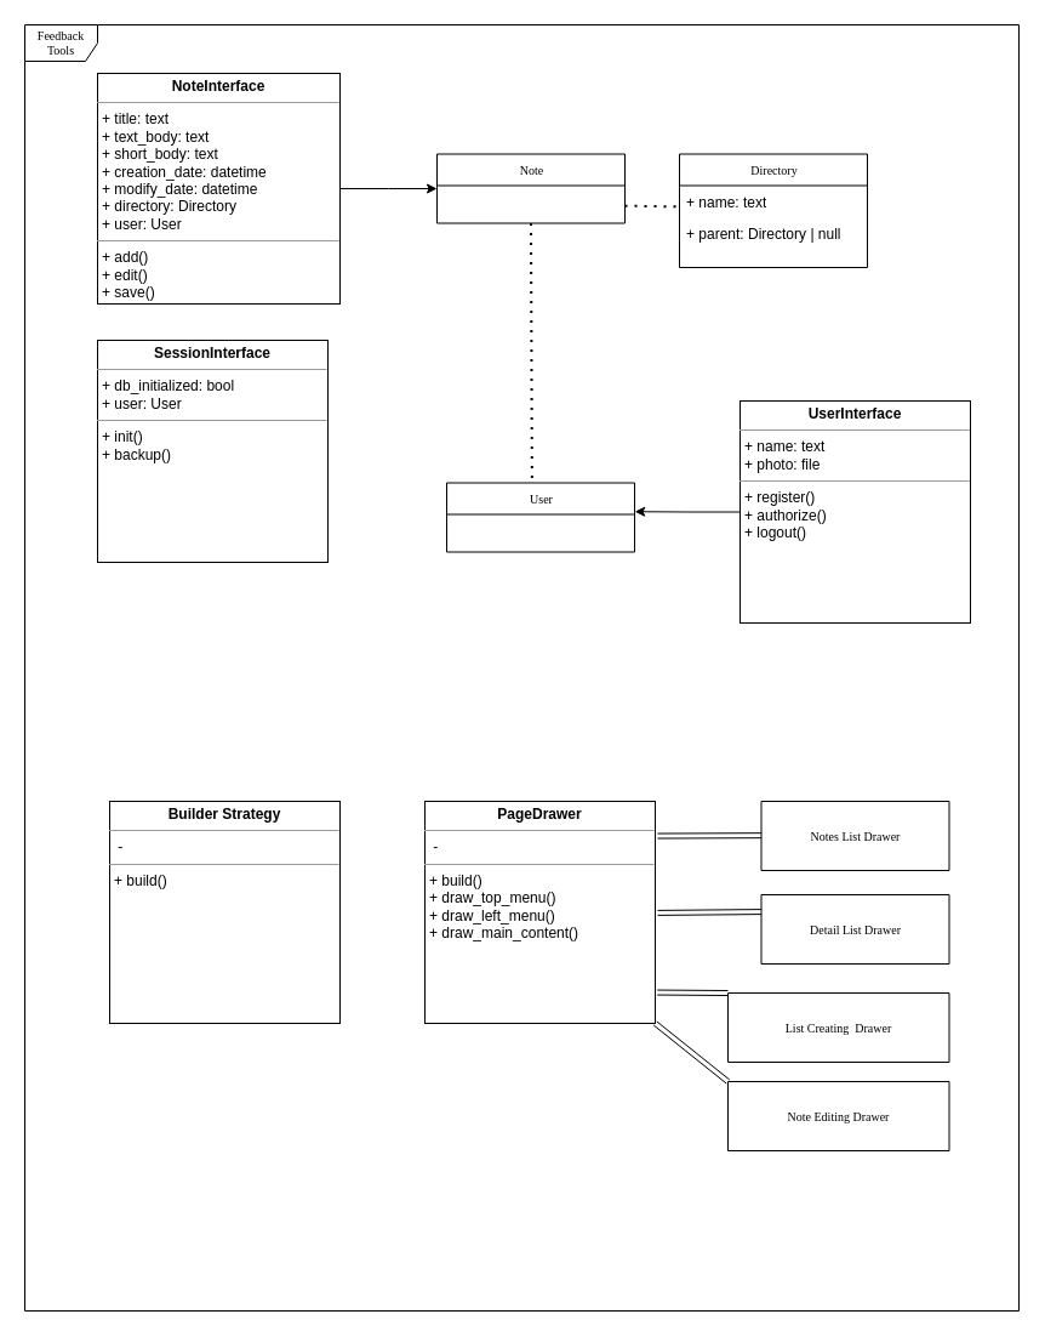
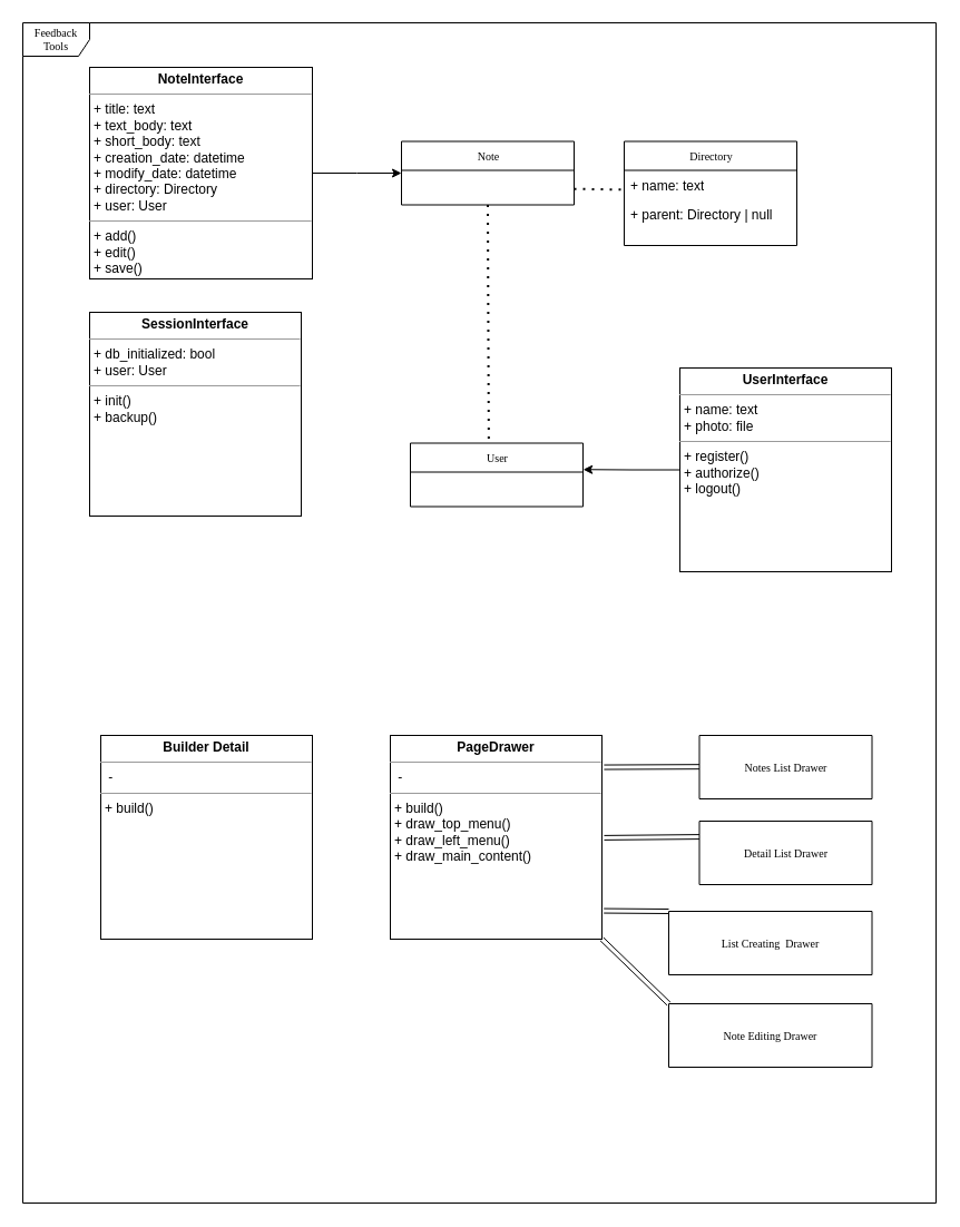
  <mxCell id="0" />
  <mxCell id="1" parent="0" />
  <mxCell id="2" value="Feedback Tools" style="shape=umlFrame;whiteSpace=wrap;html=1;rounded=0;shadow=0;comic=0;labelBackgroundColor=none;strokeWidth=1;fontFamily=Verdana;fontSize=10;align=center;" parent="1" vertex="1"><mxGeometry y="20" width="820" height="1060" as="geometry" x="20" /></mxCell>
  <mxCell id="3" value="Note" style="swimlane;html=1;fontStyle=0;childLayout=stackLayout;horizontal=1;startSize=26;fillColor=none;horizontalStack=0;resizeParent=1;resizeLast=0;collapsible=1;marginBottom=0;swimlaneFillColor=#ffffff;rounded=0;shadow=0;comic=0;labelBackgroundColor=none;strokeWidth=1;fontFamily=Verdana;fontSize=10;align=center;" parent="1" vertex="1"><mxGeometry x="360" y="126.5" width="155" height="57" as="geometry"><mxRectangle x="335" y="77" width="70" height="30" as="alternateBounds" /></mxGeometry></mxCell>
  <mxCell id="4" style="edgeStyle=orthogonalEdgeStyle;rounded=0;orthogonalLoop=1;jettySize=auto;html=1;" edge="1" parent="1" source="5"><mxGeometry relative="1" as="geometry"><mxPoint x="360" y="155" as="targetPoint" /></mxGeometry></mxCell>
  <mxCell id="5" value="&lt;p style=&quot;margin:0px;margin-top:4px;text-align:center;&quot;&gt;&lt;b&gt;NoteInterface&lt;/b&gt;&lt;br&gt;&lt;/p&gt;&lt;hr size=&quot;1&quot;&gt;&lt;p style=&quot;margin:0px;margin-left:4px;&quot;&gt;+ title: text&lt;br&gt;+ text_body: text&lt;br&gt;+ short_body: text&lt;br&gt;&lt;/p&gt;&lt;p style=&quot;margin:0px;margin-left:4px;&quot;&gt;+ creation_date: datetime&lt;br&gt;&lt;/p&gt;&lt;p style=&quot;margin:0px;margin-left:4px;&quot;&gt;+ modify_date: datetime&lt;/p&gt;&lt;p style=&quot;margin:0px;margin-left:4px;&quot;&gt;+ directory: Directory&lt;br&gt;&lt;/p&gt;&lt;p style=&quot;margin:0px;margin-left:4px;&quot;&gt;+ user: User&lt;br&gt;&lt;/p&gt;&lt;hr size=&quot;1&quot;&gt;&lt;p style=&quot;margin:0px;margin-left:4px;&quot;&gt;+ add()&lt;br&gt;+ edit()&lt;br&gt;&lt;/p&gt;&lt;p style=&quot;margin:0px;margin-left:4px;&quot;&gt;+ save()&lt;/p&gt;&lt;p style=&quot;margin:0px;margin-left:4px;&quot;&gt;+ get()&lt;br&gt;&lt;/p&gt;" style="verticalAlign=top;align=left;overflow=fill;fontSize=12;fontFamily=Helvetica;html=1;rounded=0;shadow=0;comic=0;labelBackgroundColor=none;strokeWidth=1" parent="1" vertex="1"><mxGeometry x="80" y="60" width="200" height="190" as="geometry" /></mxCell>
  <mxCell id="6" value="&lt;p style=&quot;margin:0px;margin-top:4px;text-align:center;&quot;&gt;&lt;b&gt;SessionInterface&lt;/b&gt;&lt;br&gt;&lt;/p&gt;&lt;hr size=&quot;1&quot;&gt;&lt;p style=&quot;margin:0px;margin-left:4px;&quot;&gt;+ db_initialized: bool&lt;br&gt;+ user: User&lt;br&gt;&lt;/p&gt;&lt;hr size=&quot;1&quot;&gt;&lt;p style=&quot;margin:0px;margin-left:4px;&quot;&gt;+ init()&lt;br&gt;&lt;/p&gt;&lt;p style=&quot;margin:0px;margin-left:4px;&quot;&gt;+ backup()&lt;br&gt;&lt;/p&gt;" style="verticalAlign=top;align=left;overflow=fill;fontSize=12;fontFamily=Helvetica;html=1;rounded=0;shadow=0;comic=0;labelBackgroundColor=none;strokeWidth=1" vertex="1" parent="1"><mxGeometry x="80" y="280" width="190" height="183" as="geometry" /></mxCell>
  <mxCell id="7" value="" style="endArrow=none;dashed=1;html=1;dashPattern=1 3;strokeWidth=2;rounded=0;entryX=0.454;entryY=-0.001;entryDx=0;entryDy=0;entryPerimeter=0;exitX=0.5;exitY=1;exitDx=0;exitDy=0;" edge="1" parent="1" source="3" target="9"><mxGeometry width="50" height="50" relative="1" as="geometry"><mxPoint x="150" y="177" as="sourcePoint" /><mxPoint x="365.95" y="406.398" as="targetPoint" /></mxGeometry></mxCell>
  <mxCell id="8" value="&lt;p style=&quot;margin:0px;margin-top:4px;text-align:center;&quot;&gt;&lt;b&gt;UserInterface&lt;/b&gt;&lt;br&gt;&lt;/p&gt;&lt;hr size=&quot;1&quot;&gt;&lt;p style=&quot;margin:0px;margin-left:4px;&quot;&gt;+ name: text&lt;br&gt;+ photo: file&lt;br&gt;&lt;/p&gt;&lt;hr size=&quot;1&quot;&gt;&lt;p style=&quot;margin:0px;margin-left:4px;&quot;&gt;+ register()&lt;br&gt;+ authorize()&lt;/p&gt;&lt;p style=&quot;margin:0px;margin-left:4px;&quot;&gt;+ logout()&lt;br&gt;&lt;/p&gt;" style="verticalAlign=top;align=left;overflow=fill;fontSize=12;fontFamily=Helvetica;html=1;rounded=0;shadow=0;comic=0;labelBackgroundColor=none;strokeWidth=1" vertex="1" parent="1"><mxGeometry x="610" y="330" width="190" height="183" as="geometry" /></mxCell>
  <mxCell id="9" value="User" style="swimlane;html=1;fontStyle=0;childLayout=stackLayout;horizontal=1;startSize=26;fillColor=none;horizontalStack=0;resizeParent=1;resizeLast=0;collapsible=1;marginBottom=0;swimlaneFillColor=#ffffff;rounded=0;shadow=0;comic=0;labelBackgroundColor=none;strokeWidth=1;fontFamily=Verdana;fontSize=10;align=center;" vertex="1" parent="1"><mxGeometry x="368" y="397.5" width="155" height="57" as="geometry"><mxRectangle x="335" y="77" width="70" height="30" as="alternateBounds" /></mxGeometry></mxCell>
  <mxCell id="10" style="edgeStyle=orthogonalEdgeStyle;rounded=0;orthogonalLoop=1;jettySize=auto;html=1;entryX=1.001;entryY=0.416;entryDx=0;entryDy=0;entryPerimeter=0;" edge="1" parent="1" source="8" target="9"><mxGeometry relative="1" as="geometry" /></mxCell>
  <mxCell id="11" value="Directory" style="swimlane;html=1;fontStyle=0;childLayout=stackLayout;horizontal=1;startSize=26;fillColor=none;horizontalStack=0;resizeParent=1;resizeLast=0;collapsible=1;marginBottom=0;swimlaneFillColor=#ffffff;rounded=0;shadow=0;comic=0;labelBackgroundColor=none;strokeWidth=1;fontFamily=Verdana;fontSize=10;align=center;" vertex="1" parent="1"><mxGeometry x="560" y="126.5" width="155" height="93.5" as="geometry"><mxRectangle x="335" y="77" width="70" height="30" as="alternateBounds" /></mxGeometry></mxCell>
  <mxCell id="12" value="+ name: text" style="text;html=1;strokeColor=none;fillColor=none;align=left;verticalAlign=top;spacingLeft=4;spacingRight=4;whiteSpace=wrap;overflow=hidden;rotatable=0;points=[[0,0.5],[1,0.5]];portConstraint=eastwest;" vertex="1" parent="11"><mxGeometry y="26" width="155" height="26" as="geometry" /></mxCell>
  <mxCell id="13" value="+ parent: Directory | null" style="text;html=1;strokeColor=none;fillColor=none;align=left;verticalAlign=top;spacingLeft=4;spacingRight=4;whiteSpace=wrap;overflow=hidden;rotatable=0;points=[[0,0.5],[1,0.5]];portConstraint=eastwest;" vertex="1" parent="11"><mxGeometry y="52" width="155" height="26" as="geometry" /></mxCell>
  <mxCell id="14" value="" style="endArrow=none;dashed=1;html=1;dashPattern=1 3;strokeWidth=2;rounded=0;exitX=1;exitY=0.75;exitDx=0;exitDy=0;entryX=0.005;entryY=0.666;entryDx=0;entryDy=0;entryPerimeter=0;" edge="1" parent="1" source="3" target="12"><mxGeometry width="50" height="50" relative="1" as="geometry"><mxPoint x="620" y="180" as="sourcePoint" /><mxPoint x="670" y="130" as="targetPoint" /></mxGeometry></mxCell>
- <mxCell id="15" value="&lt;p style=&quot;margin:0px;margin-top:4px;text-align:center;&quot;&gt;&lt;b&gt;Builder Strategy&lt;/b&gt;&lt;br&gt;&lt;/p&gt;&lt;hr size=&quot;1&quot;&gt;&lt;p style=&quot;margin:0px;margin-left:4px;&quot;&gt;&amp;nbsp;-&lt;br&gt;&lt;/p&gt;&lt;hr size=&quot;1&quot;&gt;&lt;p style=&quot;margin:0px;margin-left:4px;&quot;&gt;+ build()&lt;br&gt;&lt;/p&gt;" style="verticalAlign=top;align=left;overflow=fill;fontSize=12;fontFamily=Helvetica;html=1;rounded=0;shadow=0;comic=0;labelBackgroundColor=none;strokeWidth=1" vertex="1" parent="1"><mxGeometry x="90" y="660" width="190" height="183" as="geometry" /></mxCell>
+ <mxCell id="15" value="&lt;p style=&quot;margin:0px;margin-top:4px;text-align:center;&quot;&gt;&lt;b&gt;Builder Detail&lt;/b&gt;&lt;br&gt;&lt;/p&gt;&lt;hr size=&quot;1&quot;&gt;&lt;p style=&quot;margin:0px;margin-left:4px;&quot;&gt;&amp;nbsp;-&lt;br&gt;&lt;/p&gt;&lt;hr size=&quot;1&quot;&gt;&lt;p style=&quot;margin:0px;margin-left:4px;&quot;&gt;+ build()&lt;br&gt;&lt;/p&gt;" style="verticalAlign=top;align=left;overflow=fill;fontSize=12;fontFamily=Helvetica;html=1;rounded=0;shadow=0;comic=0;labelBackgroundColor=none;strokeWidth=1" vertex="1" parent="1"><mxGeometry x="90" y="660" width="190" height="183" as="geometry" /></mxCell>
  <mxCell id="16" value="Notes List Drawer" style="swimlane;html=1;fontStyle=0;childLayout=stackLayout;horizontal=1;startSize=57;fillColor=none;horizontalStack=0;resizeParent=1;resizeLast=0;collapsible=1;marginBottom=0;swimlaneFillColor=#ffffff;rounded=0;shadow=0;comic=0;labelBackgroundColor=none;strokeWidth=1;fontFamily=Verdana;fontSize=10;align=center;" vertex="1" parent="1"><mxGeometry x="627.5" y="660" width="155" height="57" as="geometry"><mxRectangle x="335" y="77" width="70" height="30" as="alternateBounds" /></mxGeometry></mxCell>
  <mxCell id="17" value="&lt;p style=&quot;margin:0px;margin-top:4px;text-align:center;&quot;&gt;&lt;b&gt;PageDrawer&lt;/b&gt;&lt;br&gt;&lt;/p&gt;&lt;hr size=&quot;1&quot;&gt;&lt;p style=&quot;margin:0px;margin-left:4px;&quot;&gt;&amp;nbsp;-&lt;br&gt;&lt;/p&gt;&lt;hr size=&quot;1&quot;&gt;&lt;p style=&quot;margin:0px;margin-left:4px;&quot;&gt;+ build()&lt;br&gt;&lt;/p&gt;&lt;p style=&quot;margin:0px;margin-left:4px;&quot;&gt;+ draw_top_menu()&lt;br&gt;+ draw_left_menu()&lt;br&gt;+ draw_main_content()&lt;br&gt;&lt;/p&gt;" style="verticalAlign=top;align=left;overflow=fill;fontSize=12;fontFamily=Helvetica;html=1;rounded=0;shadow=0;comic=0;labelBackgroundColor=none;strokeWidth=1" vertex="1" parent="1"><mxGeometry x="350" y="660" width="190" height="183" as="geometry" /></mxCell>
  <mxCell id="18" value="Detail List Drawer" style="swimlane;html=1;fontStyle=0;childLayout=stackLayout;horizontal=1;startSize=57;fillColor=none;horizontalStack=0;resizeParent=1;resizeLast=0;collapsible=1;marginBottom=0;swimlaneFillColor=#ffffff;rounded=0;shadow=0;comic=0;labelBackgroundColor=none;strokeWidth=1;fontFamily=Verdana;fontSize=10;align=center;" vertex="1" parent="1"><mxGeometry x="627.5" y="737" width="155" height="57" as="geometry"><mxRectangle x="335" y="77" width="70" height="30" as="alternateBounds" /></mxGeometry></mxCell>
  <mxCell id="19" value="List Creating&amp;nbsp; Drawer" style="swimlane;html=1;fontStyle=0;childLayout=stackLayout;horizontal=1;startSize=57;fillColor=none;horizontalStack=0;resizeParent=1;resizeLast=0;collapsible=1;marginBottom=0;swimlaneFillColor=#ffffff;rounded=0;shadow=0;comic=0;labelBackgroundColor=none;strokeWidth=1;fontFamily=Verdana;fontSize=10;align=center;" vertex="1" parent="1"><mxGeometry x="600" y="818" width="182.5" height="57" as="geometry"><mxRectangle x="335" y="77" width="70" height="30" as="alternateBounds" /></mxGeometry></mxCell>
- <mxCell id="20" value="Note Editing Drawer" style="swimlane;html=1;fontStyle=0;childLayout=stackLayout;horizontal=1;startSize=57;fillColor=none;horizontalStack=0;resizeParent=1;resizeLast=0;collapsible=1;marginBottom=0;swimlaneFillColor=#ffffff;rounded=0;shadow=0;comic=0;labelBackgroundColor=none;strokeWidth=1;fontFamily=Verdana;fontSize=10;align=center;" vertex="1" parent="1"><mxGeometry x="600" y="891" width="182.5" height="57" as="geometry"><mxRectangle x="335" y="77" width="70" height="30" as="alternateBounds" /></mxGeometry></mxCell>
+ <mxCell id="20" value="Note Editing Drawer" style="swimlane;html=1;fontStyle=0;childLayout=stackLayout;horizontal=1;startSize=57;fillColor=none;horizontalStack=0;resizeParent=1;resizeLast=0;collapsible=1;marginBottom=0;swimlaneFillColor=#ffffff;rounded=0;shadow=0;comic=0;labelBackgroundColor=none;strokeWidth=1;fontFamily=Verdana;fontSize=10;align=center;" vertex="1" parent="1"><mxGeometry x="600" y="901" width="182.5" height="57" as="geometry"><mxRectangle x="335" y="77" width="70" height="30" as="alternateBounds" /></mxGeometry></mxCell>
  <mxCell id="21" value="" style="shape=link;html=1;rounded=0;exitX=1.01;exitY=0.156;exitDx=0;exitDy=0;exitPerimeter=0;" edge="1" parent="1" source="17"><mxGeometry width="100" relative="1" as="geometry"><mxPoint x="550" y="690" as="sourcePoint" /><mxPoint x="627.5" y="688.16" as="targetPoint" /></mxGeometry></mxCell>
  <mxCell id="22" value="" style="shape=link;html=1;rounded=0;exitX=1.01;exitY=0.156;exitDx=0;exitDy=0;exitPerimeter=0;" edge="1" parent="1"><mxGeometry width="100" relative="1" as="geometry"><mxPoint x="542" y="751.92" as="sourcePoint" /><mxPoint x="627.5" y="751.08" as="targetPoint" /></mxGeometry></mxCell>
  <mxCell id="23" value="" style="shape=link;html=1;rounded=0;exitX=1.009;exitY=0.861;exitDx=0;exitDy=0;exitPerimeter=0;entryX=0;entryY=0;entryDx=0;entryDy=0;" edge="1" parent="1" source="17" target="19"><mxGeometry width="100" relative="1" as="geometry"><mxPoint x="542" y="829" as="sourcePoint" /><mxPoint x="627.5" y="828.16" as="targetPoint" /></mxGeometry></mxCell>
  <mxCell id="24" value="" style="shape=link;html=1;rounded=0;exitX=1;exitY=1;exitDx=0;exitDy=0;entryX=0;entryY=0;entryDx=0;entryDy=0;" edge="1" parent="1" source="17" target="20"><mxGeometry width="100" relative="1" as="geometry"><mxPoint x="532" y="863" as="sourcePoint" /><mxPoint x="617.5" y="862.16" as="targetPoint" /></mxGeometry></mxCell>
